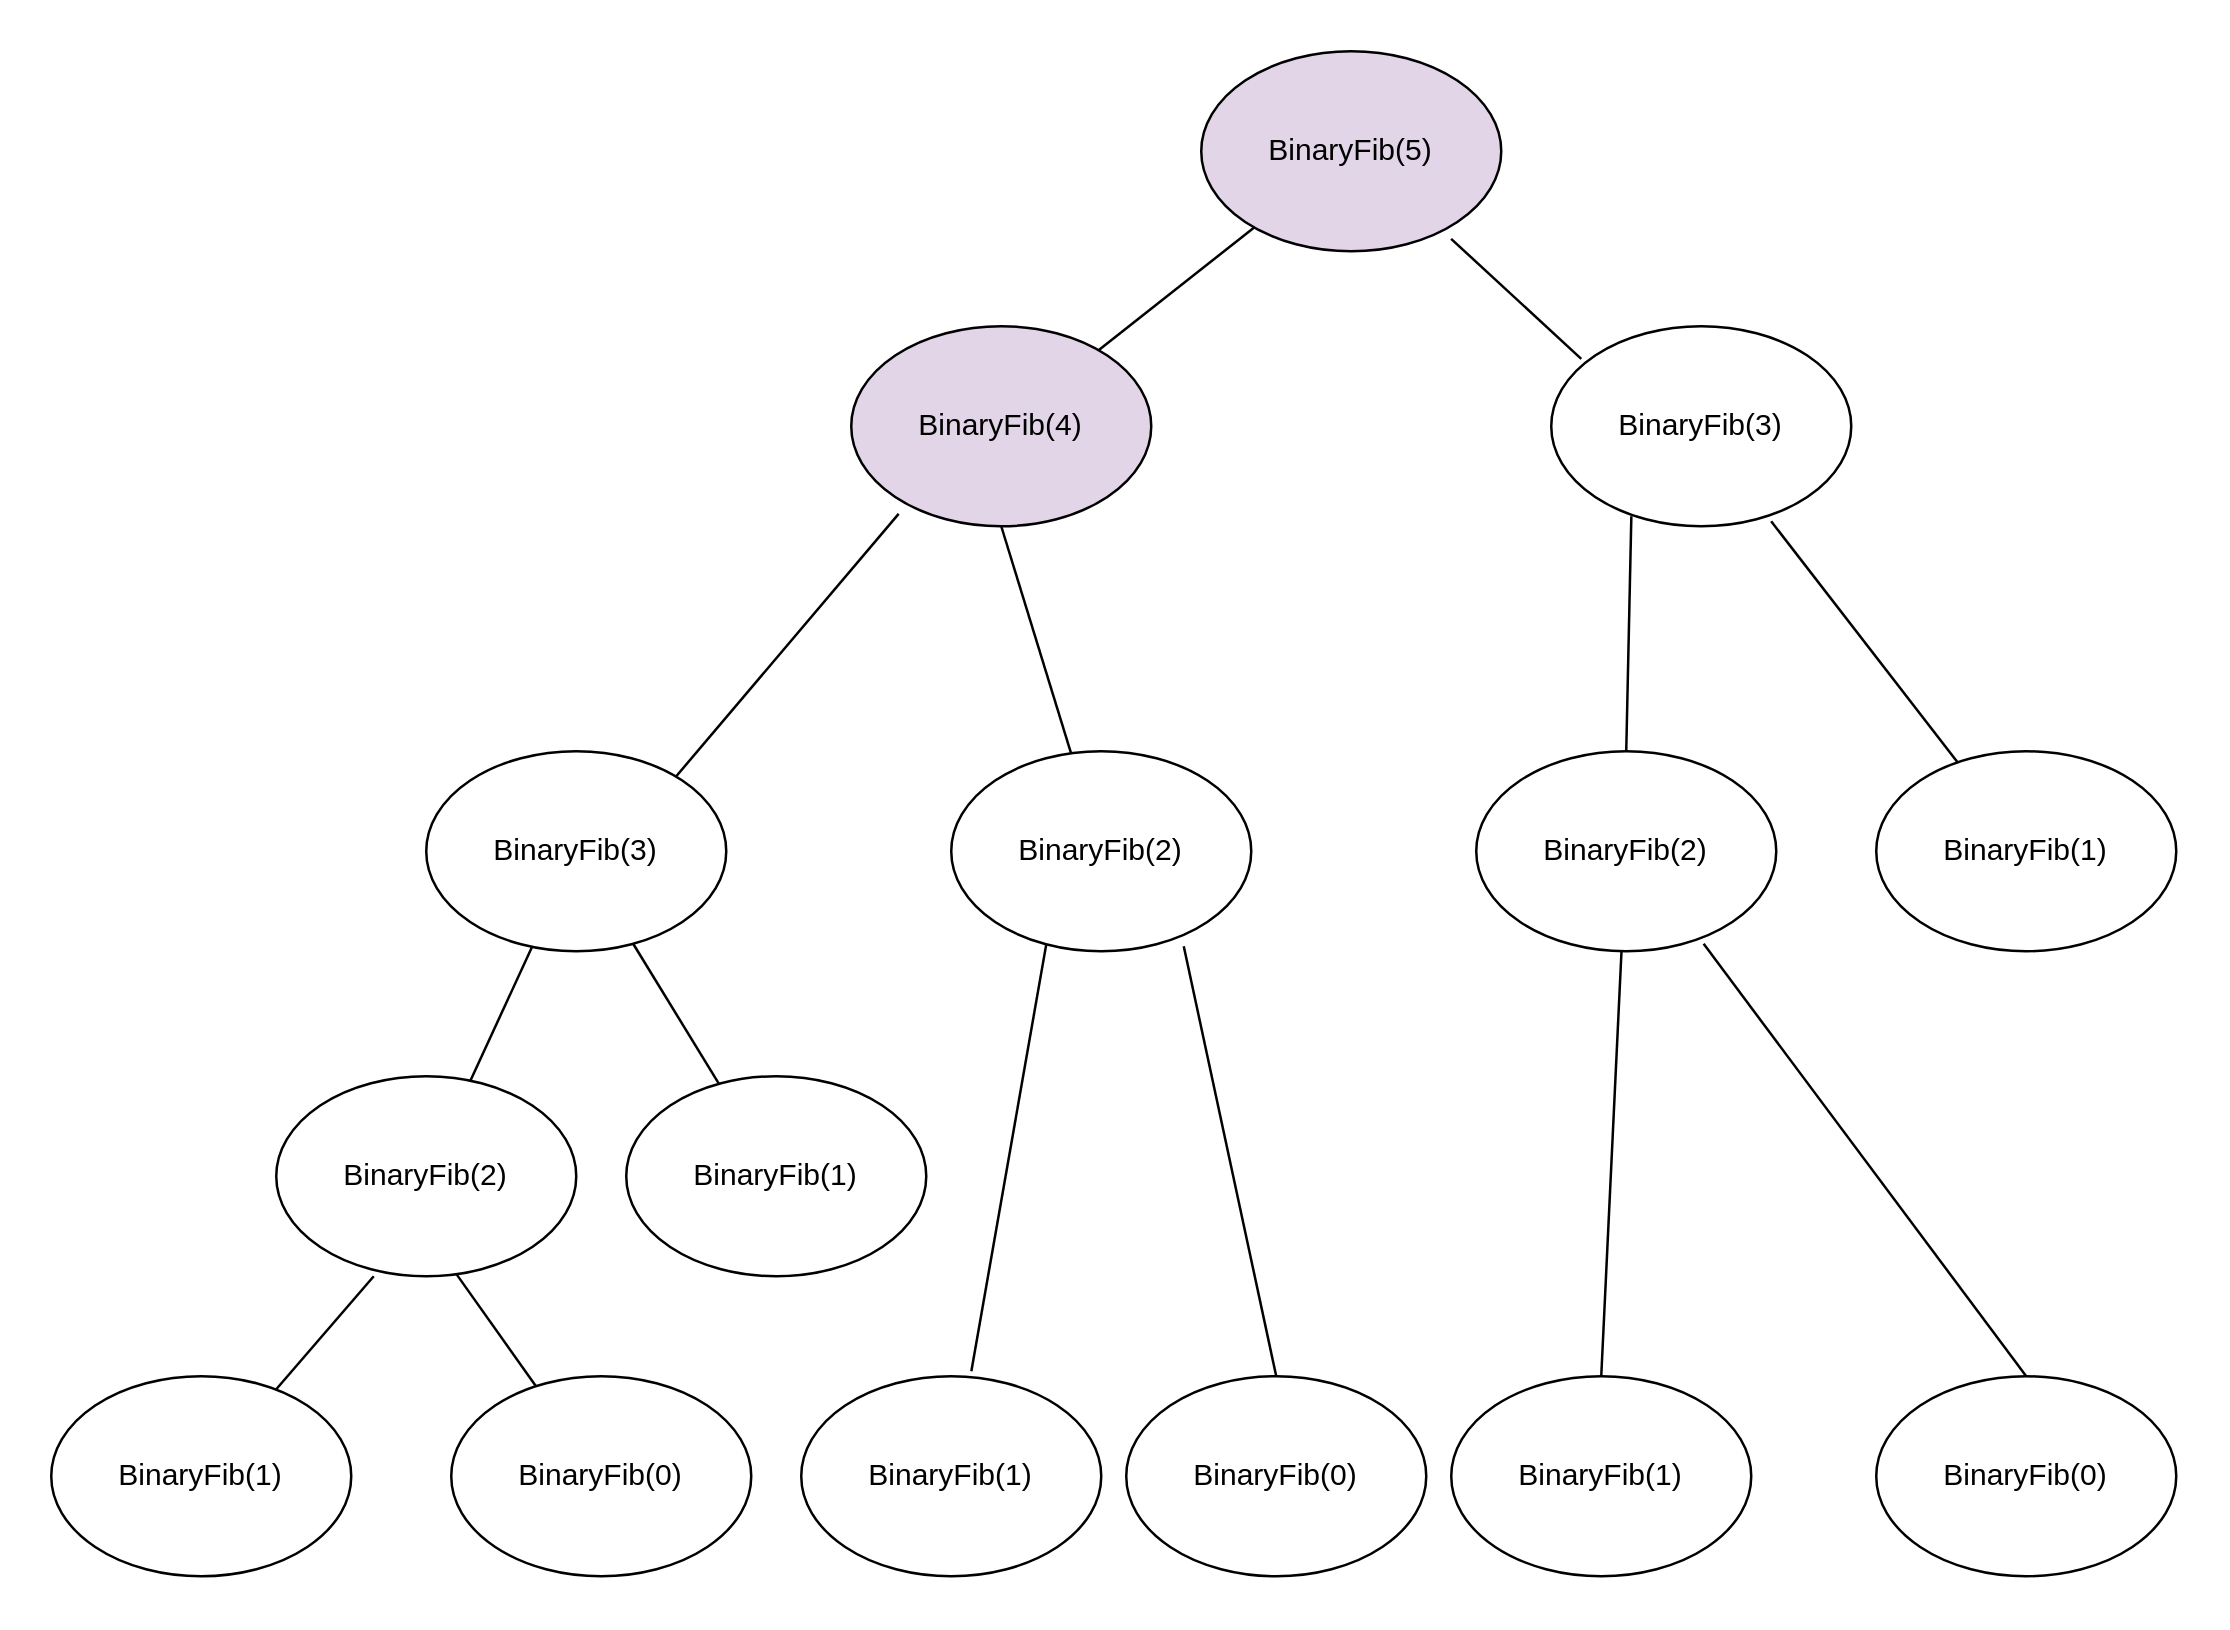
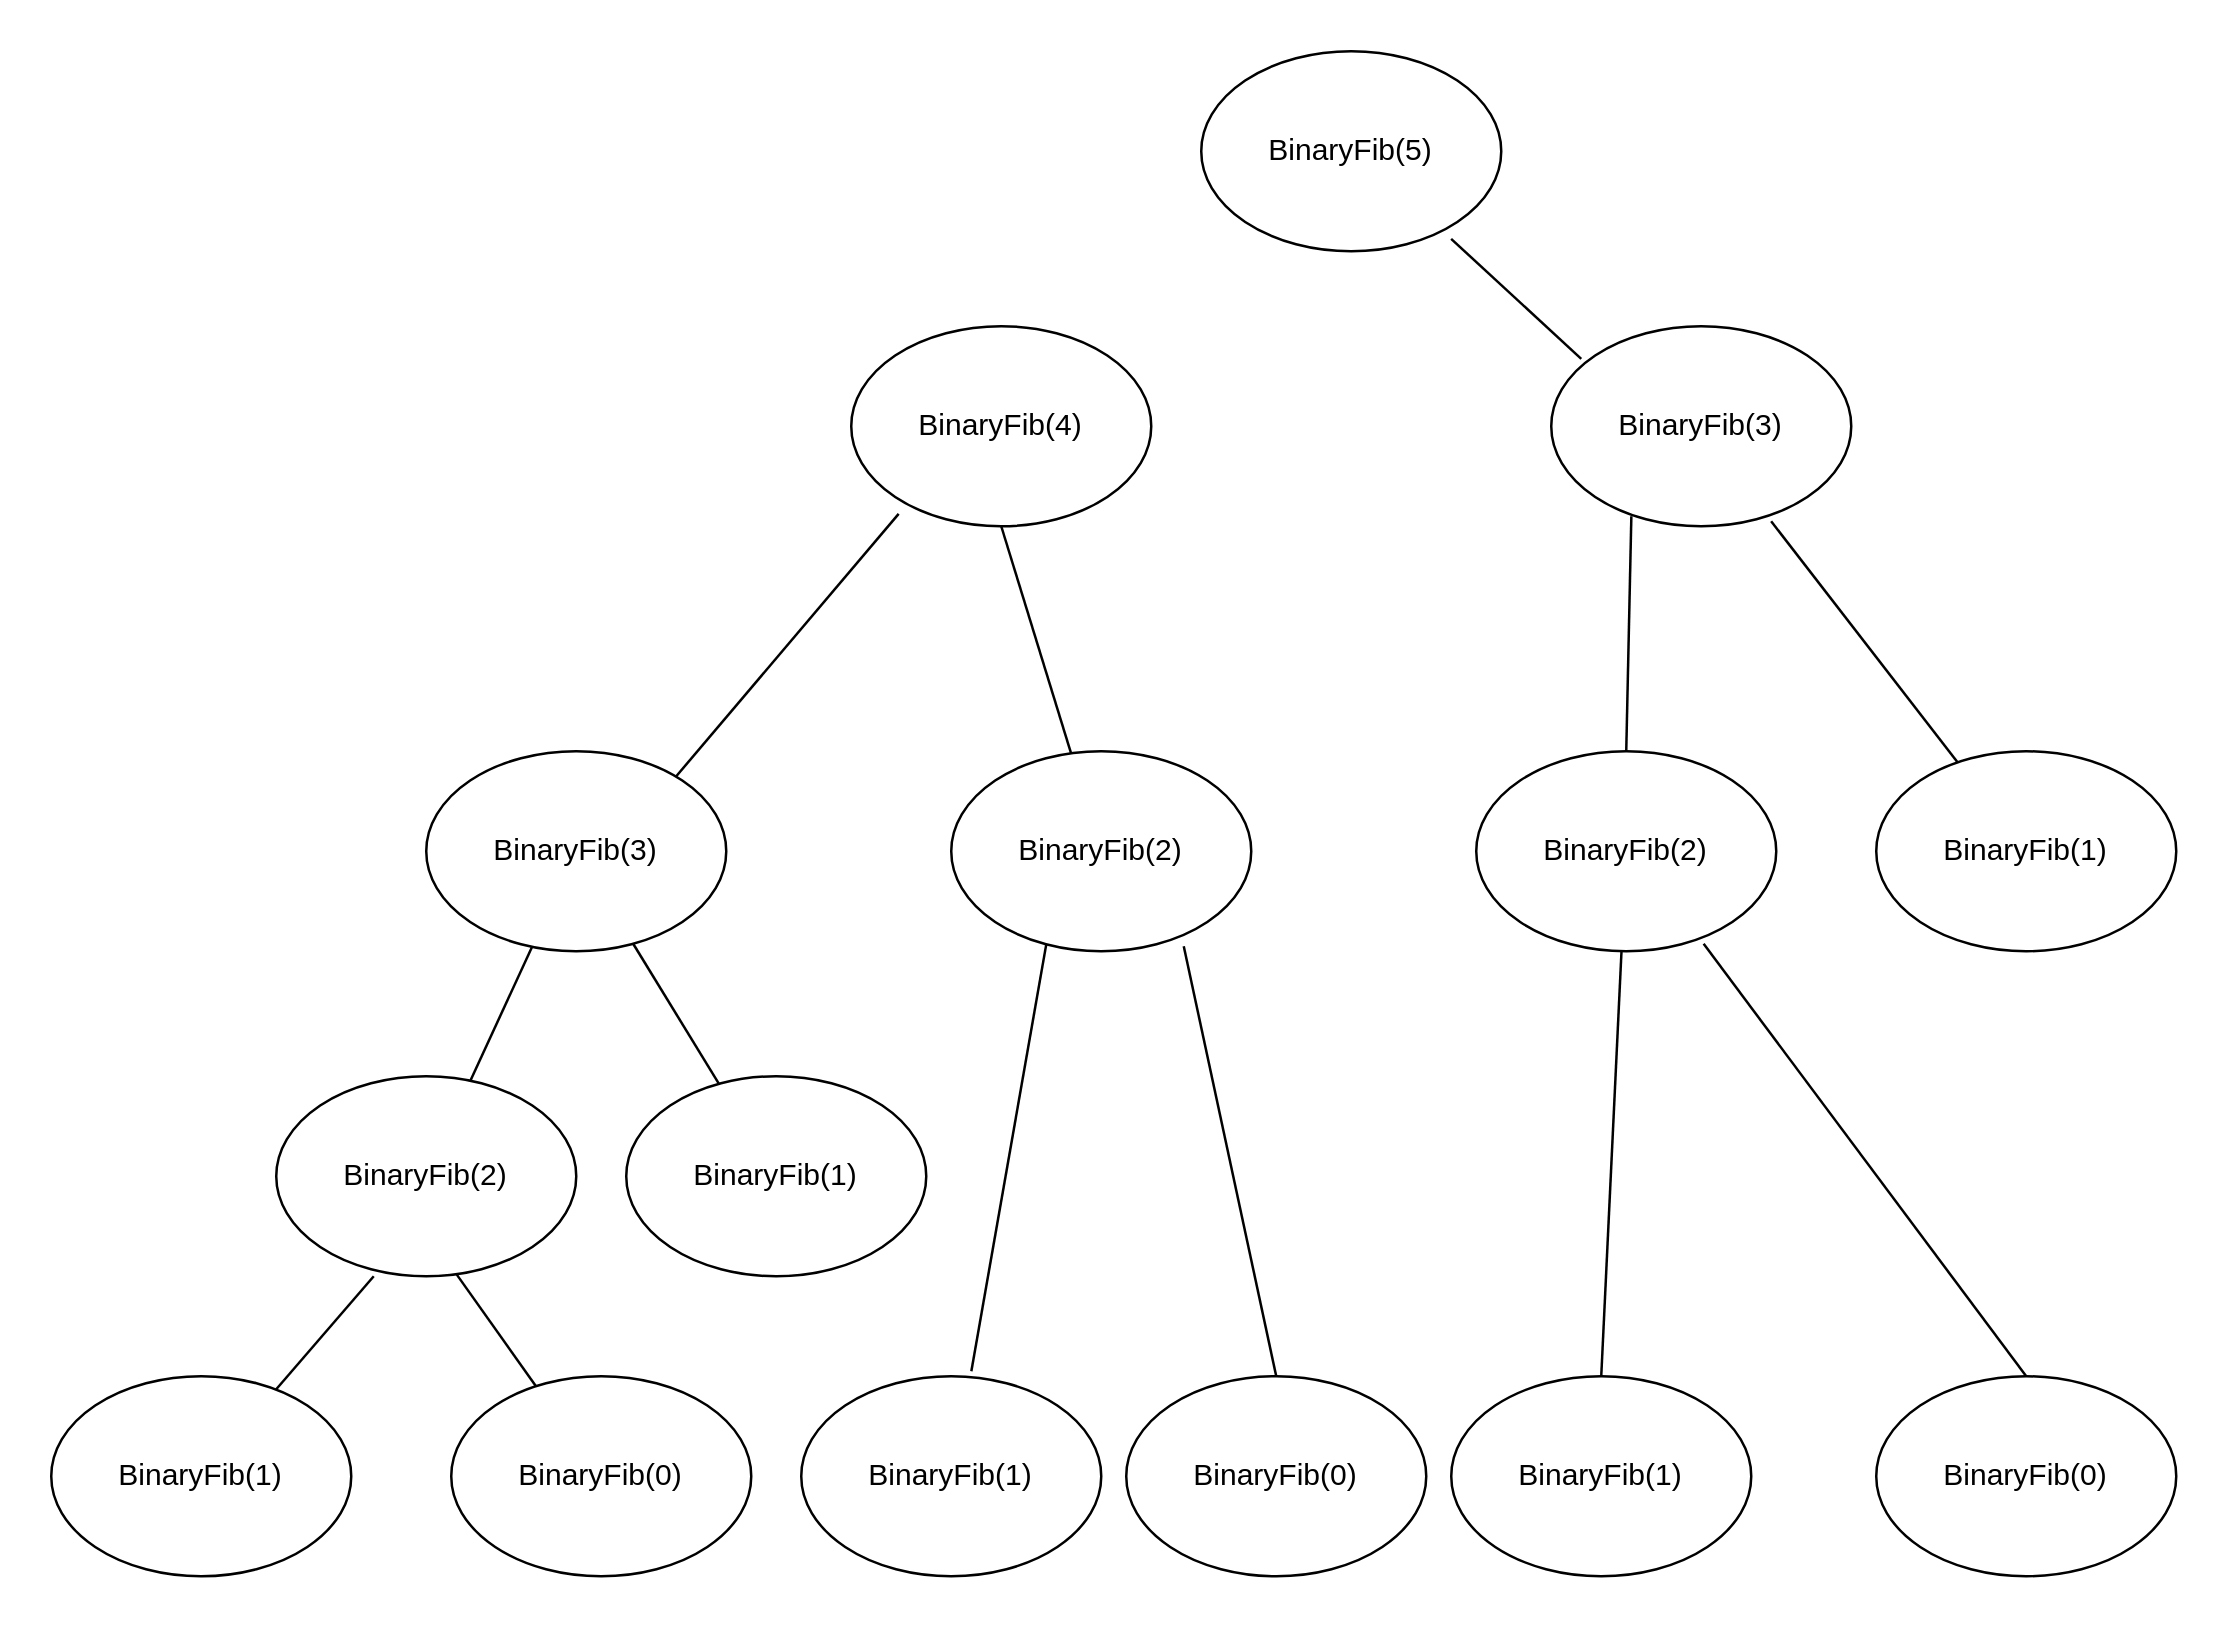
  <mxCell id="0" />
  <mxCell id="1" parent="0" />
- <mxCell id="2" value="BinaryFib(5)" style="ellipse;whiteSpace=wrap;html=1;fillColor=#e1d5e7;" vertex="1" parent="1"><mxGeometry x="480" y="20" width="120" height="80" as="geometry" /></mxCell>
- <mxCell id="3" value="BinaryFib(4)" style="ellipse;whiteSpace=wrap;html=1;fillColor=#e1d5e7;" vertex="1" parent="1"><mxGeometry x="340" y="130" width="120" height="80" as="geometry" /></mxCell>
+ <mxCell id="2" value="BinaryFib(5)" style="ellipse;whiteSpace=wrap;html=1;" vertex="1" parent="1"><mxGeometry x="480" y="20" width="120" height="80" as="geometry" /></mxCell>
+ <mxCell id="3" value="BinaryFib(4)" style="ellipse;whiteSpace=wrap;html=1;" vertex="1" parent="1"><mxGeometry x="340" y="130" width="120" height="80" as="geometry" /></mxCell>
  <mxCell id="4" value="BinaryFib(3)" style="ellipse;whiteSpace=wrap;html=1;" vertex="1" parent="1"><mxGeometry x="620" y="130" width="120" height="80" as="geometry" /></mxCell>
  <mxCell id="5" value="BinaryFib(3)" style="ellipse;whiteSpace=wrap;html=1;" vertex="1" parent="1"><mxGeometry x="170" y="300" width="120" height="80" as="geometry" /></mxCell>
  <mxCell id="6" value="BinaryFib(2)" style="ellipse;whiteSpace=wrap;html=1;" vertex="1" parent="1"><mxGeometry x="380" y="300" width="120" height="80" as="geometry" /></mxCell>
  <mxCell id="7" value="BinaryFib(2)" style="ellipse;whiteSpace=wrap;html=1;" vertex="1" parent="1"><mxGeometry x="590" y="300" width="120" height="80" as="geometry" /></mxCell>
  <mxCell id="8" value="BinaryFib(1)" style="ellipse;whiteSpace=wrap;html=1;" vertex="1" parent="1"><mxGeometry x="750" y="300" width="120" height="80" as="geometry" /></mxCell>
  <mxCell id="9" value="BinaryFib(1)" style="ellipse;whiteSpace=wrap;html=1;" vertex="1" parent="1"><mxGeometry x="250" y="430" width="120" height="80" as="geometry" /></mxCell>
  <mxCell id="10" value="BinaryFib(2)" style="ellipse;whiteSpace=wrap;html=1;" vertex="1" parent="1"><mxGeometry x="110" y="430" width="120" height="80" as="geometry" /></mxCell>
  <mxCell id="11" value="BinaryFib(1)" style="ellipse;whiteSpace=wrap;html=1;" vertex="1" parent="1"><mxGeometry x="320" y="550" width="120" height="80" as="geometry" /></mxCell>
  <mxCell id="12" value="BinaryFib(0)" style="ellipse;whiteSpace=wrap;html=1;" vertex="1" parent="1"><mxGeometry x="450" y="550" width="120" height="80" as="geometry" /></mxCell>
  <mxCell id="13" value="BinaryFib(1)" style="ellipse;whiteSpace=wrap;html=1;" vertex="1" parent="1"><mxGeometry x="580" y="550" width="120" height="80" as="geometry" /></mxCell>
  <mxCell id="14" value="BinaryFib(1)" style="ellipse;whiteSpace=wrap;html=1;" vertex="1" parent="1"><mxGeometry x="20" y="550" width="120" height="80" as="geometry" /></mxCell>
  <mxCell id="15" value="BinaryFib(0)" style="ellipse;whiteSpace=wrap;html=1;" vertex="1" parent="1"><mxGeometry x="180" y="550" width="120" height="80" as="geometry" /></mxCell>
  <mxCell id="16" value="BinaryFib(0)" style="ellipse;whiteSpace=wrap;html=1;" vertex="1" parent="1"><mxGeometry x="750" y="550" width="120" height="80" as="geometry" /></mxCell>
- <mxCell id="17" value="" style="endArrow=none;html=1;rounded=0;" edge="1" parent="1" source="3" target="2"><mxGeometry width="50" height="50" relative="1" as="geometry"><mxPoint x="450" y="140" as="sourcePoint" /><mxPoint x="500" y="90" as="targetPoint" /></mxGeometry></mxCell>
  <mxCell id="18" value="" style="endArrow=none;html=1;rounded=0;entryX=0.833;entryY=0.938;entryDx=0;entryDy=0;entryPerimeter=0;exitX=0.1;exitY=0.163;exitDx=0;exitDy=0;exitPerimeter=0;" edge="1" parent="1" source="4" target="2"><mxGeometry width="50" height="50" relative="1" as="geometry"><mxPoint x="547.74" y="179.057" as="sourcePoint" /><mxPoint x="610.001" y="130" as="targetPoint" /></mxGeometry></mxCell>
  <mxCell id="19" value="" style="endArrow=none;html=1;rounded=0;entryX=0.158;entryY=0.938;entryDx=0;entryDy=0;entryPerimeter=0;" edge="1" parent="1" target="3"><mxGeometry width="50" height="50" relative="1" as="geometry"><mxPoint x="270" y="310" as="sourcePoint" /><mxPoint x="525.261" y="160.94" as="targetPoint" /></mxGeometry></mxCell>
  <mxCell id="20" value="" style="endArrow=none;html=1;rounded=0;entryX=0.5;entryY=1;entryDx=0;entryDy=0;" edge="1" parent="1" source="6" target="3"><mxGeometry width="50" height="50" relative="1" as="geometry"><mxPoint x="310" y="334.96" as="sourcePoint" /><mxPoint x="398.96" y="230" as="targetPoint" /></mxGeometry></mxCell>
  <mxCell id="21" value="" style="endArrow=none;html=1;rounded=0;entryX=0.267;entryY=0.95;entryDx=0;entryDy=0;entryPerimeter=0;exitX=0.5;exitY=0;exitDx=0;exitDy=0;" edge="1" parent="1" source="7" target="4"><mxGeometry width="50" height="50" relative="1" as="geometry"><mxPoint x="600.003" y="290.816" as="sourcePoint" /><mxPoint x="572.06" y="200" as="targetPoint" /></mxGeometry></mxCell>
  <mxCell id="22" value="" style="endArrow=none;html=1;rounded=0;entryX=0.733;entryY=0.975;entryDx=0;entryDy=0;entryPerimeter=0;" edge="1" parent="1" source="8" target="4"><mxGeometry width="50" height="50" relative="1" as="geometry"><mxPoint x="640" y="310" as="sourcePoint" /><mxPoint x="662.04" y="216" as="targetPoint" /></mxGeometry></mxCell>
  <mxCell id="23" value="" style="endArrow=none;html=1;rounded=0;entryX=0.317;entryY=0.963;entryDx=0;entryDy=0;entryPerimeter=0;exitX=0.567;exitY=-0.025;exitDx=0;exitDy=0;exitPerimeter=0;" edge="1" parent="1" source="11" target="6"><mxGeometry width="50" height="50" relative="1" as="geometry"><mxPoint x="453.973" y="545.816" as="sourcePoint" /><mxPoint x="426.03" y="455" as="targetPoint" /></mxGeometry></mxCell>
  <mxCell id="24" value="" style="endArrow=none;html=1;rounded=0;entryX=0.775;entryY=0.975;entryDx=0;entryDy=0;entryPerimeter=0;exitX=0.5;exitY=0;exitDx=0;exitDy=0;" edge="1" parent="1" source="12" target="6"><mxGeometry width="50" height="50" relative="1" as="geometry"><mxPoint x="460" y="580.96" as="sourcePoint" /><mxPoint x="490" y="410" as="targetPoint" /></mxGeometry></mxCell>
  <mxCell id="25" value="" style="endArrow=none;html=1;rounded=0;" edge="1" parent="1" source="10" target="5"><mxGeometry width="50" height="50" relative="1" as="geometry"><mxPoint x="320" y="550.96" as="sourcePoint" /><mxPoint x="350" y="380" as="targetPoint" /></mxGeometry></mxCell>
  <mxCell id="26" value="" style="endArrow=none;html=1;rounded=0;" edge="1" parent="1" source="9" target="5"><mxGeometry width="50" height="50" relative="1" as="geometry"><mxPoint x="225.295" y="453.539" as="sourcePoint" /><mxPoint x="250.005" y="400.001" as="targetPoint" /></mxGeometry></mxCell>
  <mxCell id="27" value="" style="endArrow=none;html=1;rounded=0;entryX=0.325;entryY=1;entryDx=0;entryDy=0;entryPerimeter=0;" edge="1" parent="1" source="14" target="10"><mxGeometry width="50" height="50" relative="1" as="geometry"><mxPoint x="139.995" y="593.539" as="sourcePoint" /><mxPoint x="164.705" y="540.001" as="targetPoint" /></mxGeometry></mxCell>
  <mxCell id="28" value="" style="endArrow=none;html=1;rounded=0;entryX=0.6;entryY=0.988;entryDx=0;entryDy=0;entryPerimeter=0;" edge="1" parent="1" source="15" target="10"><mxGeometry width="50" height="50" relative="1" as="geometry"><mxPoint x="130.908" y="575.324" as="sourcePoint" /><mxPoint x="170" y="530" as="targetPoint" /></mxGeometry></mxCell>
  <mxCell id="29" value="" style="endArrow=none;html=1;rounded=0;exitX=0.5;exitY=0;exitDx=0;exitDy=0;" edge="1" parent="1" source="13" target="7"><mxGeometry width="50" height="50" relative="1" as="geometry"><mxPoint x="687" y="550" as="sourcePoint" /><mxPoint x="650" y="378" as="targetPoint" /></mxGeometry></mxCell>
  <mxCell id="30" value="" style="endArrow=none;html=1;rounded=0;exitX=0.5;exitY=0;exitDx=0;exitDy=0;entryX=0.758;entryY=0.963;entryDx=0;entryDy=0;entryPerimeter=0;" edge="1" parent="1" source="16" target="7"><mxGeometry width="50" height="50" relative="1" as="geometry"><mxPoint x="700" y="555.01" as="sourcePoint" /><mxPoint x="708.096" y="384.99" as="targetPoint" /></mxGeometry></mxCell>
